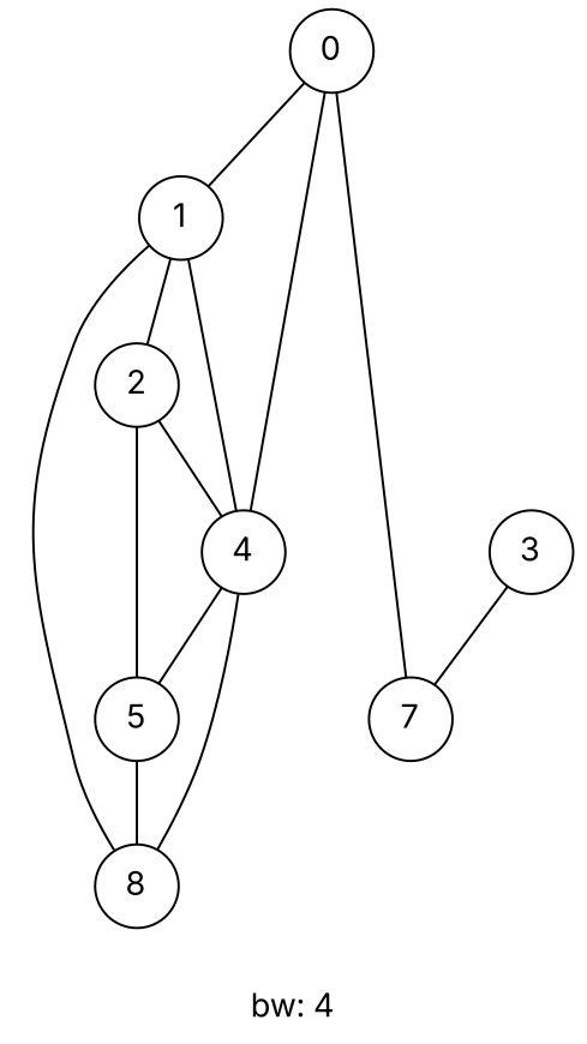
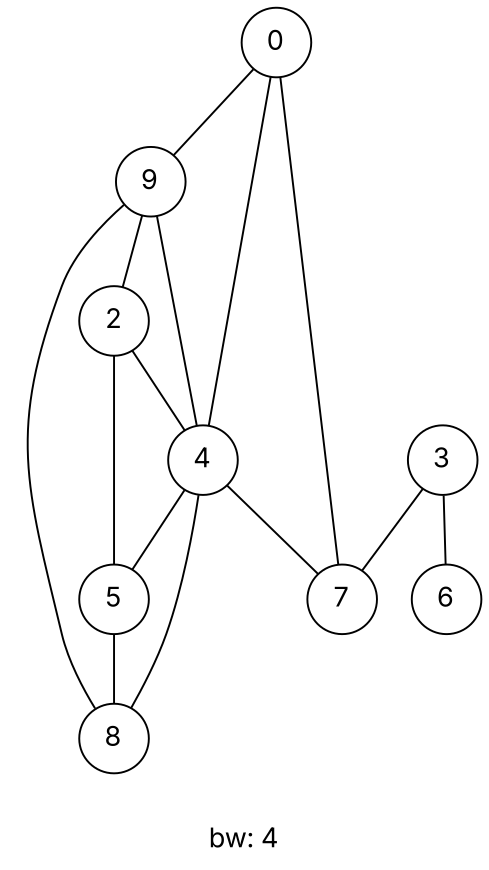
  graph {
    fontname=Inter
    label="bw: 4"
    node [fontname=Inter shape=circle]
    edge [fontname=Inter]
    n1 [label=0]
-   n2 [label=1]
+   n2 [label=9]
    n3 [label=4]
    n4 [label=7]
    n5 [label=2]
    n6 [label=8]
    n7 [label=3]
+   n8 [label=6]
    n9 [label=5]
    n1 -- n2
    n1 -- n3
    n1 -- n4
    n2 -- n3
    n2 -- n5
    n2 -- n6
+   n3 -- n4
    n3 -- n6
    n3 -- n9
    n5 -- n3
    n5 -- n9
    n7 -- n4
+   n7 -- n8
    n9 -- n6
  }
